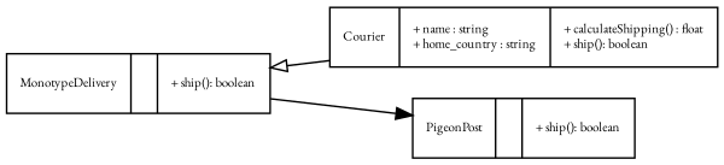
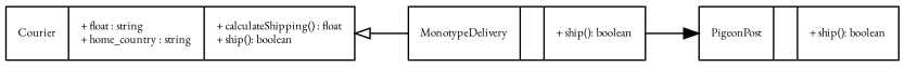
  digraph {
    fontname="EB Garamond"
    fontsize=8
    rankdir=LR
    node [fontname="EB Garamond" fontsize=8 shape=record]
    edge [arrowtail=empty fontname="EB Garamond"]
-   n1 [label="{Courier|+ name : string\l+ home_country : string\l|+ calculateShipping() : float\l+ ship(): boolean\l}"]
+   n1 [label="{Courier|+ float : string\l+ home_country : string\l|+ calculateShipping() : float\l+ ship(): boolean\l}"]
    n2 [label="{MonotypeDelivery|\l|+ ship(): boolean\l}"]
    n3 [label="{PigeonPost|\l|+ ship(): boolean\l}"]
-   n2 -> n1 [dir=back]
+   n1 -> n2 [dir=back]
    n2 -> n3
  }
